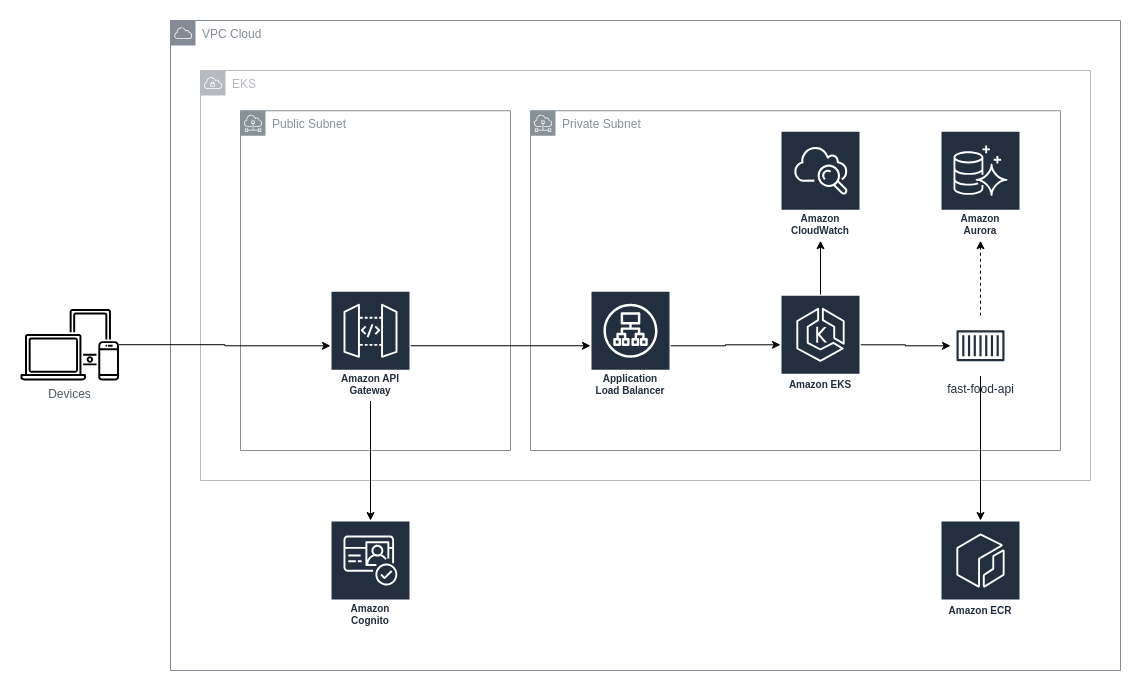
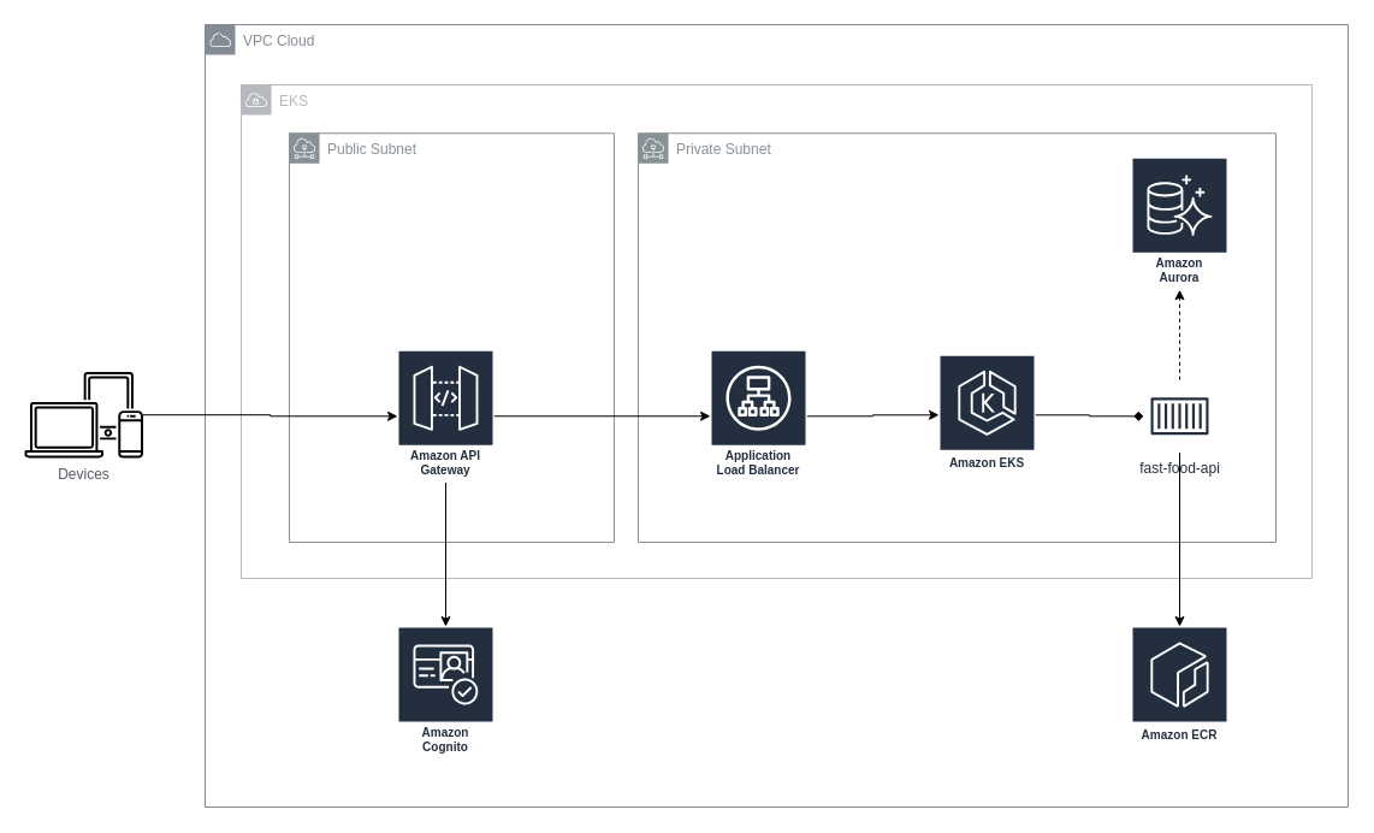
  <mxCell id="0" />
  <mxCell id="1" parent="0" />
  <mxCell id="2" value="VPC Cloud" style="sketch=0;outlineConnect=0;gradientColor=none;html=1;whiteSpace=wrap;fontSize=12;fontStyle=0;shape=mxgraph.aws4.group;grIcon=mxgraph.aws4.group_aws_cloud;strokeColor=#858B94;fillColor=#FFFFFF;verticalAlign=top;align=left;spacingLeft=30;fontColor=#858B94;dashed=0;" parent="1" vertex="1"><mxGeometry x="170" y="20" width="950" height="650" as="geometry" /></mxCell>
  <mxCell id="3" value="EKS" style="sketch=0;outlineConnect=0;gradientColor=none;html=1;whiteSpace=wrap;fontSize=12;fontStyle=0;shape=mxgraph.aws4.group;grIcon=mxgraph.aws4.group_vpc;strokeColor=#B6BABF;fillColor=#FFFFFF;verticalAlign=top;align=left;spacingLeft=30;fontColor=#B6BABF;dashed=0;" parent="1" vertex="1"><mxGeometry x="200" y="70" width="890" height="410" as="geometry" /></mxCell>
  <mxCell id="4" value="Private Subnet" style="sketch=0;outlineConnect=0;gradientColor=none;html=1;whiteSpace=wrap;fontSize=12;fontStyle=0;shape=mxgraph.aws4.group;grIcon=mxgraph.aws4.group_subnet;strokeColor=#879196;fillColor=none;verticalAlign=top;align=left;spacingLeft=30;fontColor=#879196;dashed=0;" vertex="1" parent="1"><mxGeometry x="530" y="110.25" width="530" height="339.75" as="geometry" /></mxCell>
  <mxCell id="5" value="Public Subnet" style="sketch=0;outlineConnect=0;gradientColor=none;html=1;whiteSpace=wrap;fontSize=12;fontStyle=0;shape=mxgraph.aws4.group;grIcon=mxgraph.aws4.group_subnet;strokeColor=#879196;fillColor=none;verticalAlign=top;align=left;spacingLeft=30;fontColor=#879196;dashed=0;" vertex="1" parent="1"><mxGeometry x="240" y="110.25" width="270" height="339.75" as="geometry" /></mxCell>
  <mxCell id="6" style="edgeStyle=orthogonalEdgeStyle;rounded=0;orthogonalLoop=1;jettySize=auto;html=1;" parent="1" source="7" target="16" edge="1"><mxGeometry relative="1" as="geometry" /></mxCell>
  <mxCell id="7" value="Devices" style="sketch=0;outlineConnect=0;gradientColor=none;fontColor=#545B64;strokeColor=none;fillColor=#000000;dashed=0;verticalLabelPosition=bottom;verticalAlign=top;align=center;html=1;fontSize=12;fontStyle=0;aspect=fixed;shape=mxgraph.aws4.illustration_devices;pointerEvents=1" parent="1" vertex="1"><mxGeometry x="20" y="308.3" width="98.49" height="71.9" as="geometry" /></mxCell>
  <mxCell id="8" value="Amazon ECR" style="sketch=0;outlineConnect=0;fontColor=#232F3E;gradientColor=none;strokeColor=#ffffff;fillColor=#232F3E;dashed=0;verticalLabelPosition=middle;verticalAlign=bottom;align=center;html=1;whiteSpace=wrap;fontSize=10;fontStyle=1;spacing=3;shape=mxgraph.aws4.productIcon;prIcon=mxgraph.aws4.ecr;" parent="1" vertex="1"><mxGeometry x="940" y="520" width="80" height="100" as="geometry" /></mxCell>
  <mxCell id="9" style="edgeStyle=orthogonalEdgeStyle;rounded=0;orthogonalLoop=1;jettySize=auto;html=1;" edge="1" parent="1" source="10" target="21"><mxGeometry relative="1" as="geometry" /></mxCell>
  <mxCell id="10" value="Application Load Balancer" style="sketch=0;outlineConnect=0;fontColor=#232F3E;gradientColor=none;strokeColor=#ffffff;fillColor=#232F3E;dashed=0;verticalLabelPosition=middle;verticalAlign=bottom;align=center;html=1;whiteSpace=wrap;fontSize=10;fontStyle=1;spacing=3;shape=mxgraph.aws4.productIcon;prIcon=mxgraph.aws4.application_load_balancer;" parent="1" vertex="1"><mxGeometry x="590" y="290.25" width="80" height="110" as="geometry" /></mxCell>
  <mxCell id="11" style="edgeStyle=orthogonalEdgeStyle;rounded=0;orthogonalLoop=1;jettySize=auto;html=1;" parent="1" source="13" target="8" edge="1"><mxGeometry relative="1" as="geometry" /></mxCell>
  <mxCell id="12" style="edgeStyle=orthogonalEdgeStyle;rounded=0;orthogonalLoop=1;jettySize=auto;html=1;dashed=1;" parent="1" target="18" edge="1" source="13"><mxGeometry relative="1" as="geometry"><mxPoint x="980" y="400.25" as="sourcePoint" /></mxGeometry></mxCell>
  <mxCell id="13" value="fast-food-api" style="sketch=0;outlineConnect=0;fontColor=#232F3E;gradientColor=none;strokeColor=#232F3E;fillColor=#ffffff;dashed=0;verticalLabelPosition=bottom;verticalAlign=top;align=center;html=1;fontSize=12;fontStyle=0;aspect=fixed;shape=mxgraph.aws4.resourceIcon;resIcon=mxgraph.aws4.container_1;" parent="1" vertex="1"><mxGeometry x="950" y="315.25" width="60" height="60" as="geometry" /></mxCell>
  <mxCell id="14" style="edgeStyle=orthogonalEdgeStyle;rounded=0;orthogonalLoop=1;jettySize=auto;html=1;" parent="1" source="16" target="10" edge="1"><mxGeometry relative="1" as="geometry" /></mxCell>
  <mxCell id="15" style="edgeStyle=orthogonalEdgeStyle;rounded=0;orthogonalLoop=1;jettySize=auto;html=1;" edge="1" parent="1" source="16" target="17"><mxGeometry relative="1" as="geometry" /></mxCell>
  <mxCell id="16" value="Amazon API Gateway" style="sketch=0;outlineConnect=0;fontColor=#232F3E;gradientColor=none;strokeColor=#ffffff;fillColor=#232F3E;dashed=0;verticalLabelPosition=middle;verticalAlign=bottom;align=center;html=1;whiteSpace=wrap;fontSize=10;fontStyle=1;spacing=3;shape=mxgraph.aws4.productIcon;prIcon=mxgraph.aws4.api_gateway;" parent="1" vertex="1"><mxGeometry x="330" y="290.25" width="80" height="110" as="geometry" /></mxCell>
  <mxCell id="17" value="Amazon Cognito" style="sketch=0;outlineConnect=0;fontColor=#232F3E;gradientColor=none;strokeColor=#ffffff;fillColor=#232F3E;dashed=0;verticalLabelPosition=middle;verticalAlign=bottom;align=center;html=1;whiteSpace=wrap;fontSize=10;fontStyle=1;spacing=3;shape=mxgraph.aws4.productIcon;prIcon=mxgraph.aws4.cognito;" parent="1" vertex="1"><mxGeometry x="330" y="520" width="80" height="110" as="geometry" /></mxCell>
  <mxCell id="18" value="Amazon&#10;Aurora" style="sketch=0;outlineConnect=0;fontColor=#232F3E;gradientColor=none;strokeColor=#ffffff;fillColor=#232F3E;dashed=0;verticalLabelPosition=middle;verticalAlign=bottom;align=center;html=1;whiteSpace=wrap;fontSize=10;fontStyle=1;spacing=3;shape=mxgraph.aws4.productIcon;prIcon=mxgraph.aws4.aurora;" parent="1" vertex="1"><mxGeometry x="940" y="130.25" width="80" height="110" as="geometry" /></mxCell>
- <mxCell id="19" style="edgeStyle=orthogonalEdgeStyle;rounded=0;orthogonalLoop=1;jettySize=auto;html=1;" edge="1" parent="1" source="21" target="13"><mxGeometry relative="1" as="geometry" /></mxCell>
- <mxCell id="20" style="edgeStyle=orthogonalEdgeStyle;rounded=0;orthogonalLoop=1;jettySize=auto;html=1;" edge="1" parent="1" source="21" target="22"><mxGeometry relative="1" as="geometry" /></mxCell>
+ <mxCell id="19" style="edgeStyle=orthogonalEdgeStyle;rounded=0;orthogonalLoop=1;jettySize=auto;html=1;endArrow=diamond;" edge="1" parent="1" source="21" target="13"><mxGeometry relative="1" as="geometry" /></mxCell>
  <mxCell id="21" value="Amazon EKS" style="sketch=0;outlineConnect=0;fontColor=#232F3E;gradientColor=none;strokeColor=#ffffff;fillColor=#232F3E;dashed=0;verticalLabelPosition=middle;verticalAlign=bottom;align=center;html=1;whiteSpace=wrap;fontSize=10;fontStyle=1;spacing=3;shape=mxgraph.aws4.productIcon;prIcon=mxgraph.aws4.eks;" vertex="1" parent="1"><mxGeometry x="780" y="294.25" width="80" height="100" as="geometry" /></mxCell>
- <mxCell id="22" value="Amazon CloudWatch" style="sketch=0;outlineConnect=0;fontColor=#232F3E;gradientColor=none;strokeColor=#ffffff;fillColor=#232F3E;dashed=0;verticalLabelPosition=middle;verticalAlign=bottom;align=center;html=1;whiteSpace=wrap;fontSize=10;fontStyle=1;spacing=3;shape=mxgraph.aws4.productIcon;prIcon=mxgraph.aws4.cloudwatch;" vertex="1" parent="1"><mxGeometry x="780" y="130.25" width="80" height="110" as="geometry" /></mxCell>
